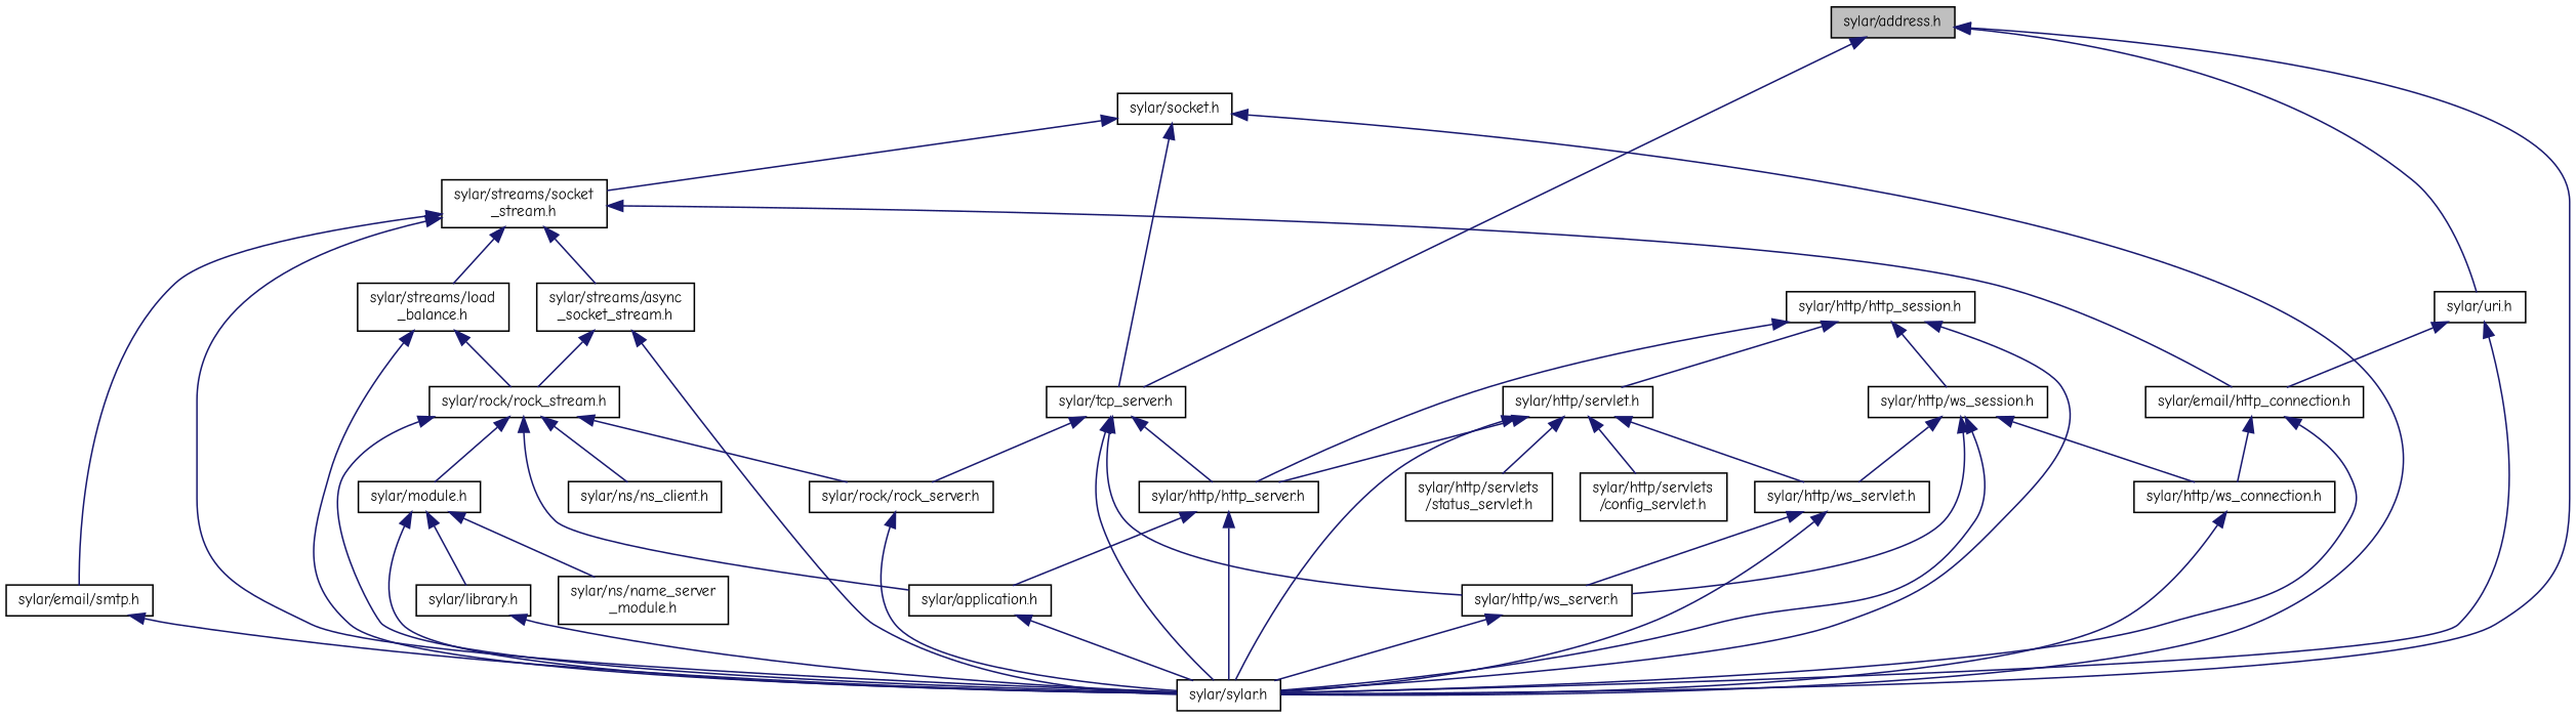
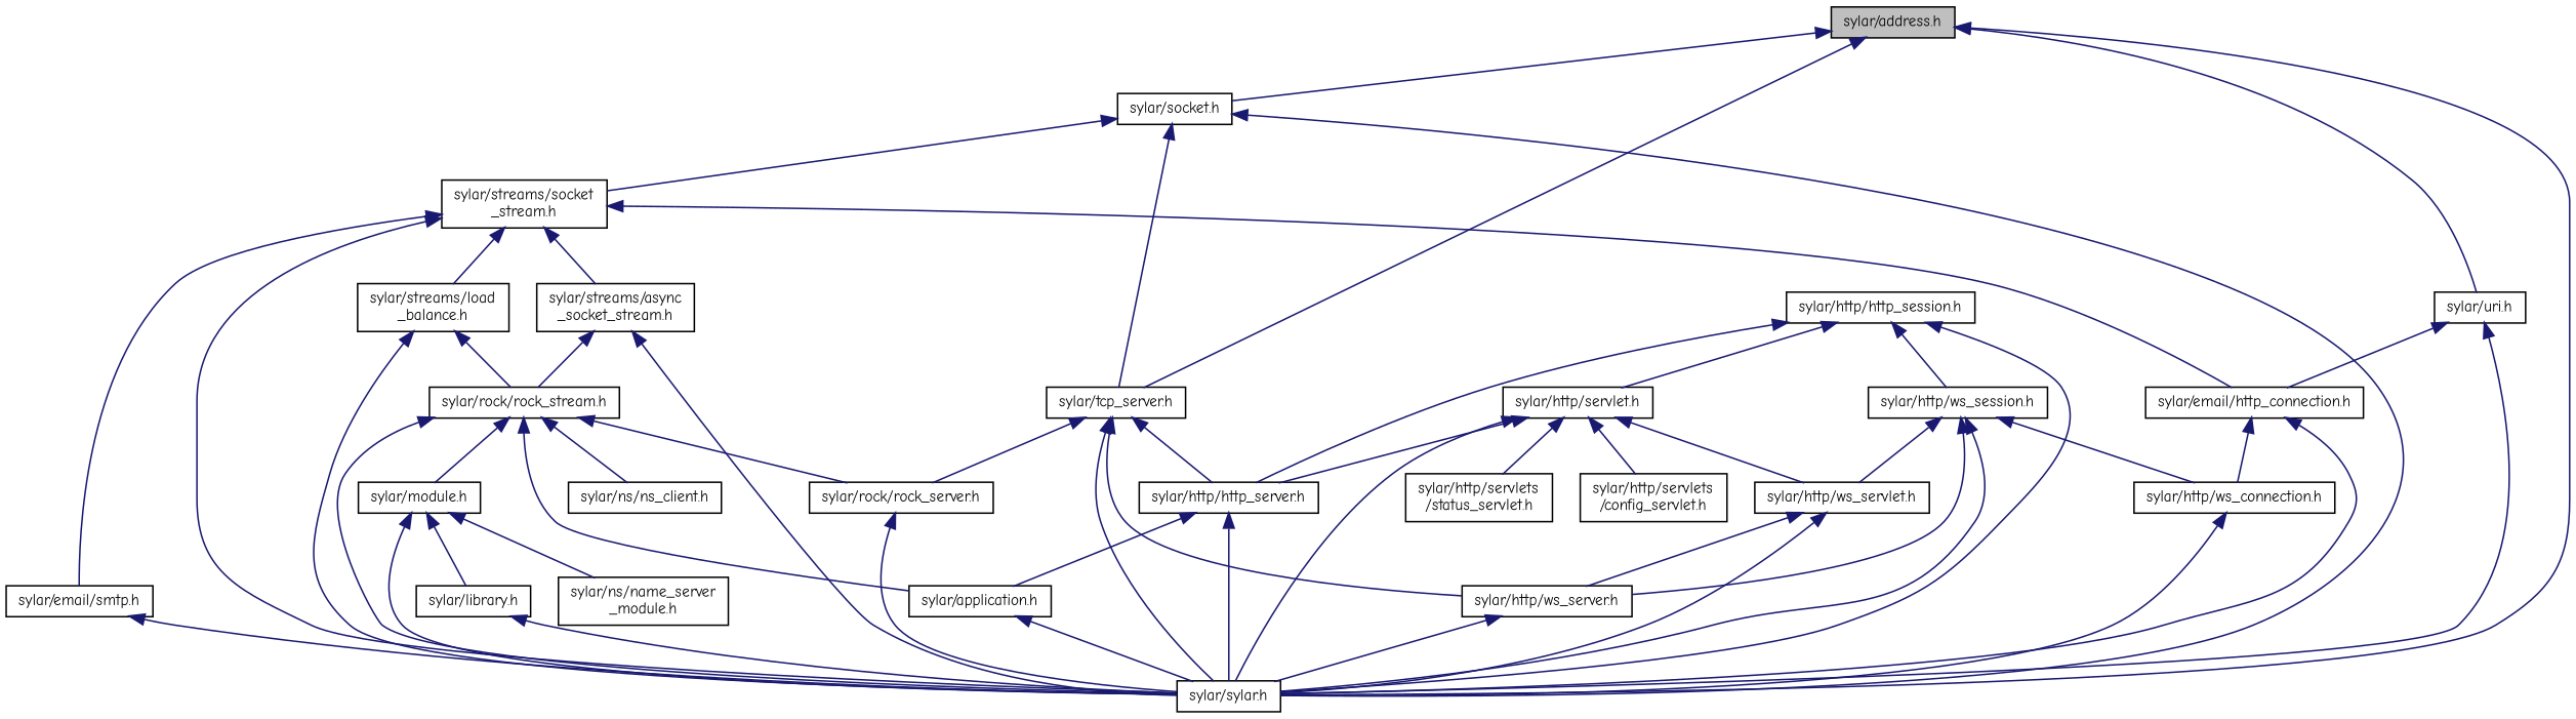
  digraph {
    fontname="Comic Neue"
    node [color=black fillcolor=white fontname="Comic Neue" fontsize=10 shape=record style=filled]
    edge [color=midnightblue dir=back fontname="Comic Neue" fontsize=10 labelfontname=Helvetica labelfontsize=10 style=solid]
    n1 [fillcolor=grey75 fontcolor=black height=0.2 label="sylar/address.h" width=0.4]
    n2 [height=0.2 label="sylar/tcp_server.h" width=0.4]
    n3 [height=0.2 label="sylar/sylar.h" width=0.4]
    n4 [height=0.2 label="sylar/socket.h" width=0.4]
    n5 [height=0.2 label="sylar/uri.h" width=0.4]
    n6 [height=0.2 label="sylar/http/http_server.h" width=0.4]
    n7 [height=0.2 label="sylar/http/ws_server.h" width=0.4]
    n8 [height=0.2 label="sylar/rock/rock_server.h" width=0.4]
    n9 [height=0.2 label="sylar/streams/socket\l_stream.h" width=0.4]
    n10 [height=0.2 label="sylar/email/http_connection.h" width=0.4]
    n11 [height=0.2 label="sylar/application.h" width=0.4]
    n12 [height=0.2 label="sylar/streams/async\l_socket_stream.h" width=0.4]
    n13 [height=0.2 label="sylar/streams/load\l_balance.h" width=0.4]
    n14 [height=0.2 label="sylar/email/smtp.h" width=0.4]
    n15 [height=0.2 label="sylar/http/http_session.h" width=0.4]
    n16 [height=0.2 label="sylar/http/servlet.h" width=0.4]
    n17 [height=0.2 label="sylar/http/ws_session.h" width=0.4]
    n18 [height=0.2 label="sylar/rock/rock_stream.h" width=0.4]
    n19 [height=0.2 label="sylar/http/ws_connection.h" width=0.4]
    n20 [height=0.2 label="sylar/http/servlets\l/config_servlet.h" width=0.4]
    n21 [height=0.2 label="sylar/http/servlets\l/status_servlet.h" width=0.4]
    n22 [height=0.2 label="sylar/http/ws_servlet.h" width=0.4]
    n23 [height=0.2 label="sylar/module.h" width=0.4]
    n24 [height=0.2 label="sylar/ns/ns_client.h" width=0.4]
    n25 [height=0.2 label="sylar/library.h" width=0.4]
    n26 [height=0.2 label="sylar/ns/name_server\l_module.h" width=0.4]
    n1 -> n2
    n1 -> n3
+   n1 -> n4
    n1 -> n5
    n2 -> n3
    n2 -> n6
    n2 -> n7
    n2 -> n8
    n4 -> n2
    n4 -> n3
    n4 -> n9
    n5 -> n3
    n5 -> n10
    n6 -> n3
    n6 -> n11
    n7 -> n3
    n8 -> n3
    n9 -> n3
    n9 -> n10
    n9 -> n12
    n9 -> n13
    n9 -> n14
    n10 -> n3
    n10 -> n19
    n11 -> n3
    n12 -> n3
    n12 -> n18
    n13 -> n3
    n13 -> n18
    n14 -> n3
    n15 -> n3
    n15 -> n6
    n15 -> n16
    n15 -> n17
    n16 -> n3
    n16 -> n6
    n16 -> n20
    n16 -> n21
    n16 -> n22
    n17 -> n3
    n17 -> n7
    n17 -> n19
    n17 -> n22
    n18 -> n3
    n18 -> n8
    n18 -> n11
    n18 -> n23
    n18 -> n24
    n19 -> n3
    n22 -> n3
    n22 -> n7
    n23 -> n3
    n23 -> n25
    n23 -> n26
    n25 -> n3
  }
